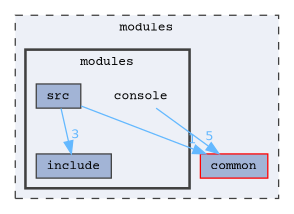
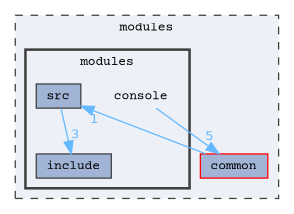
  digraph {
    compound=true
    fontname="Courier Prime"
    node [fontname="Courier Prime" fontsize=10 shape=box color=grey25 fillcolor="#a2b4d6" style=filled]
    edge [color=steelblue1 fontcolor=steelblue1 fontname="Courier Prime" fontsize=10 labeldistance=1.5 labelfontname=Helvetica labelfontsize=10]
    n1 [height=0.2 label=console shape=plaintext width=0.4 color="" fillcolor="" style=""]
    n2 [height=0.2 label=include width=0.4]
    n3 [height=0.2 label=src width=0.4]
    n4 [color=red height=0.2 label=common width=0.4]
    subgraph cluster_1 {
      bgcolor="#edf0f7"
      fontsize=10
      label=modules
      pencolor=grey25
      style="filled,dashed"
      n4
      subgraph cluster_2 {
        bgcolor="#edf0f7"
        fontsize=10
        label=modules
        pencolor=grey25
        style="filled,bold"
        n1
        n2
        n3
      }
    }
    n1 -> n4 [headlabel=5]
    n3 -> n2 [headlabel=3]
-   n3 -> n4 [headlabel=1]
+   n4 -> n3 [headlabel=1]
  }
